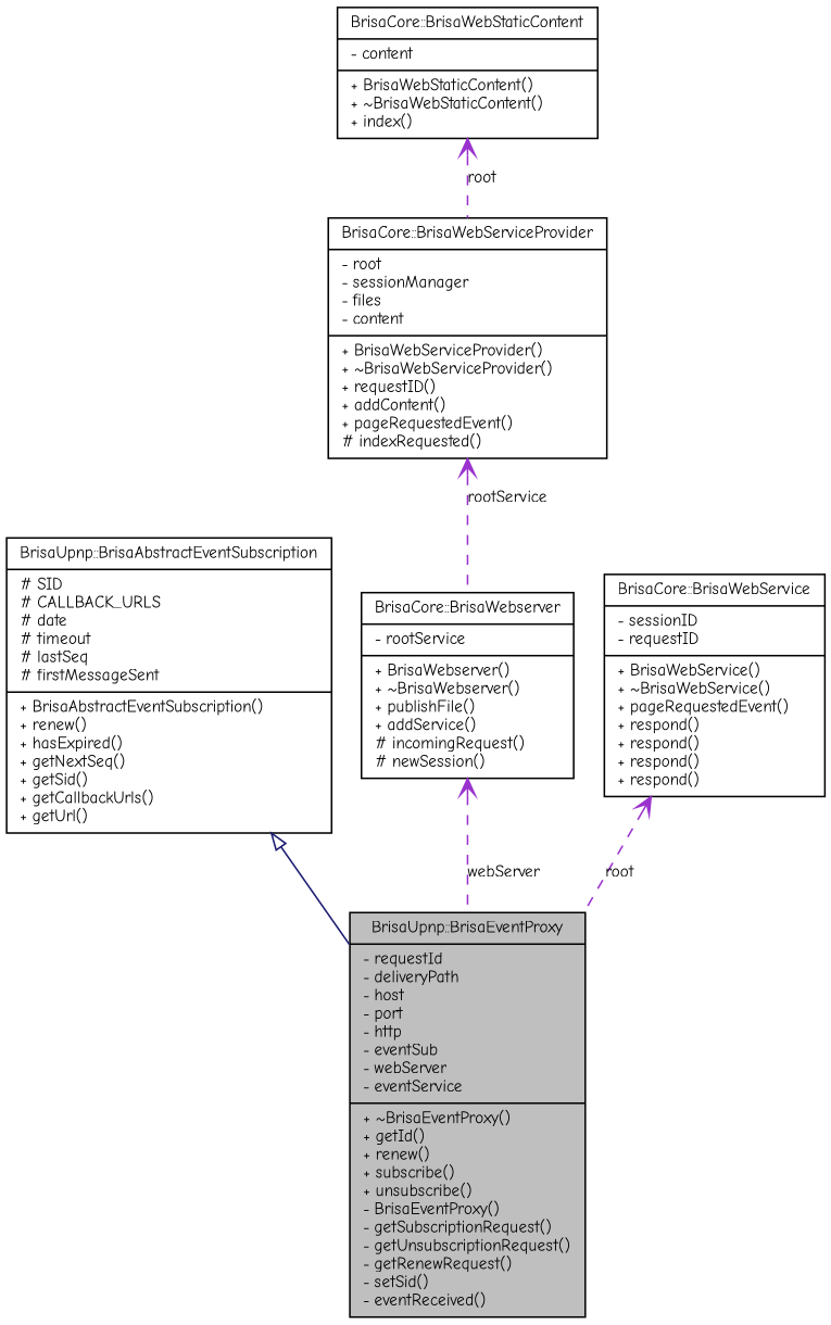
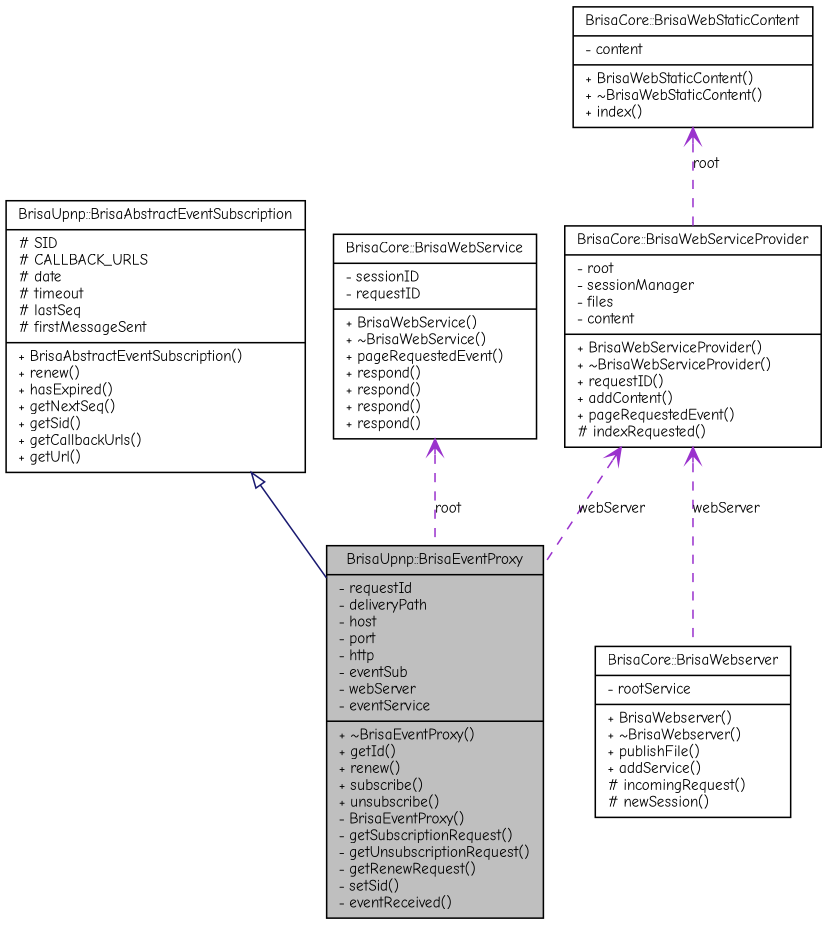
  digraph {
    fontname="Comic Neue"
    node [color=black fontname="Comic Neue" fontsize=10 shape=record]
    edge [arrowtail=open color=darkorchid3 dir=back fontname="Comic Neue" fontsize=10 labelfontname=FreeSans labelfontsize=10 style=dashed]
    n1 [fillcolor=grey75 fontcolor=black height=0.2 label="{BrisaUpnp::BrisaEventProxy\n|- requestId\l- deliveryPath\l- host\l- port\l- http\l- eventSub\l- webServer\l- eventService\l|+ ~BrisaEventProxy()\l+ getId()\l+ renew()\l+ subscribe()\l+ unsubscribe()\l- BrisaEventProxy()\l- getSubscriptionRequest()\l- getUnsubscriptionRequest()\l- getRenewRequest()\l- setSid()\l- eventReceived()\l}" style=filled width=0.4]
    n2 [height=0.2 label="{BrisaUpnp::BrisaAbstractEventSubscription\n|# SID\l# CALLBACK_URLS\l# date\l# timeout\l# lastSeq\l# firstMessageSent\l|+ BrisaAbstractEventSubscription()\l+ renew()\l+ hasExpired()\l+ getNextSeq()\l+ getSid()\l+ getCallbackUrls()\l+ getUrl()\l}" width=0.4]
    n3 [height=0.2 label="{BrisaCore::BrisaWebserver\n|- rootService\l|+ BrisaWebserver()\l+ ~BrisaWebserver()\l+ publishFile()\l+ addService()\l# incomingRequest()\l# newSession()\l}" width=0.4]
    n4 [height=0.2 label="{BrisaCore::BrisaWebServiceProvider\n|- root\l- sessionManager\l- files\l- content\l|+ BrisaWebServiceProvider()\l+ ~BrisaWebServiceProvider()\l+ requestID()\l+ addContent()\l+ pageRequestedEvent()\l# indexRequested()\l}" width=0.4]
    n5 [height=0.2 label="{BrisaCore::BrisaWebStaticContent\n|- content\l|+ BrisaWebStaticContent()\l+ ~BrisaWebStaticContent()\l+ index()\l}" width=0.4]
    n6 [height=0.2 label="{BrisaCore::BrisaWebService\n|- sessionID\l- requestID\l|+ BrisaWebService()\l+ ~BrisaWebService()\l+ pageRequestedEvent()\l+ respond()\l+ respond()\l+ respond()\l+ respond()\l}" width=0.4]
    n2 -> n1 [arrowtail=empty color=midnightblue style=solid]
-   n3 -> n1 [label=webServer]
-   n4 -> n3 [label=rootService]
+   n4 -> n1 [label=webServer]
+   n4 -> n3 [label=webServer]
    n5 -> n4 [label=root]
    n6 -> n1 [label=root]
  }
